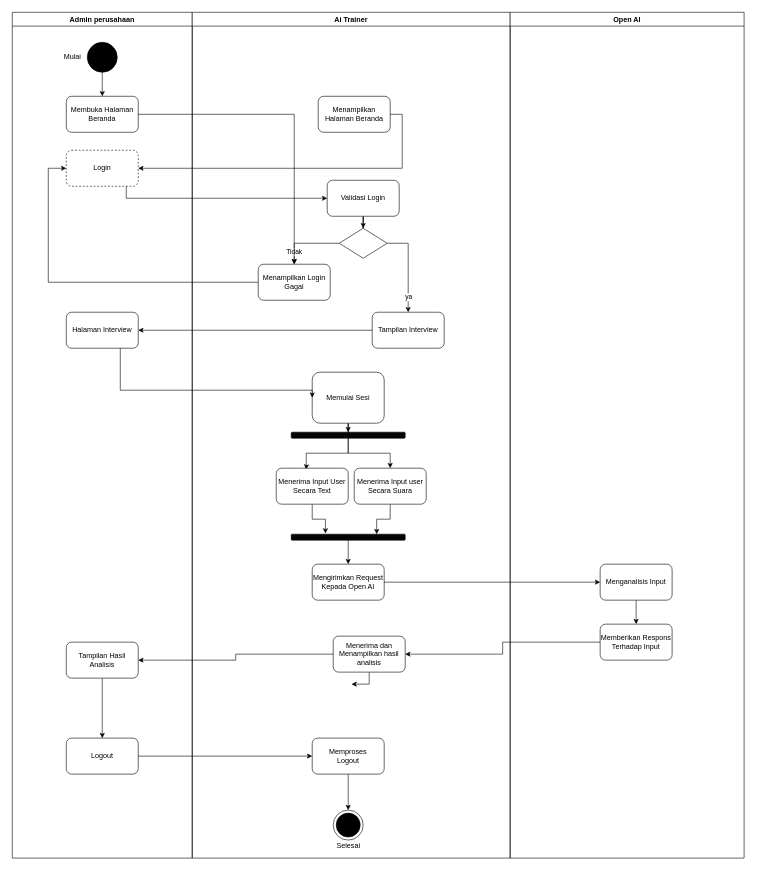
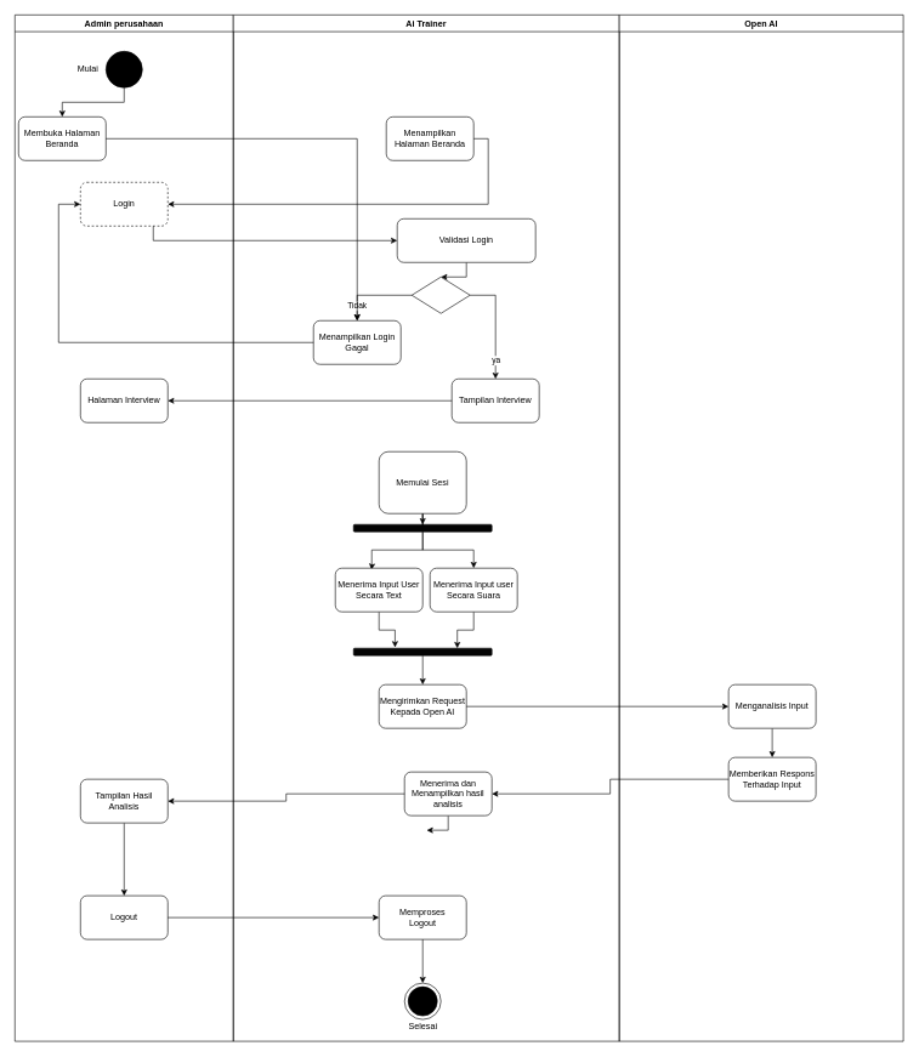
  <mxCell id="0" />
  <mxCell id="1" parent="0" />
  <mxCell id="2" value="Admin perusahaan" style="swimlane;whiteSpace=wrap;html=1;" parent="1" vertex="1"><mxGeometry y="20" width="300" height="1410" as="geometry" x="20" /></mxCell>
  <mxCell id="3" style="edgeStyle=orthogonalEdgeStyle;rounded=0;orthogonalLoop=1;jettySize=auto;html=1;entryX=0.5;entryY=0;entryDx=0;entryDy=0;" parent="2" source="4" target="6" edge="1"><mxGeometry relative="1" as="geometry" /></mxCell>
  <mxCell id="4" value="" style="ellipse;whiteSpace=wrap;html=1;aspect=fixed;strokeColor=#000000;fillColor=#000000;" parent="2" vertex="1"><mxGeometry x="125" y="50" width="50" height="50" as="geometry" /></mxCell>
  <mxCell id="5" value="Mulai" style="text;html=1;align=center;verticalAlign=middle;resizable=0;points=[];autosize=1;strokeColor=none;fillColor=none;" parent="2" vertex="1"><mxGeometry x="75" y="60" width="50" height="30" as="geometry" /></mxCell>
- <mxCell id="6" value="Membuka Halaman Beranda" style="rounded=1;whiteSpace=wrap;html=1;" parent="2" vertex="1"><mxGeometry x="90" y="140" width="120" height="60" as="geometry" /></mxCell>
+ <mxCell id="6" value="Membuka Halaman Beranda" style="rounded=1;whiteSpace=wrap;html=1;" parent="2" vertex="1"><mxGeometry x="5" y="140" width="120" height="60" as="geometry" /></mxCell>
  <mxCell id="7" value="Login" style="rounded=1;whiteSpace=wrap;html=1;dashed=1;" parent="2" vertex="1"><mxGeometry x="90" y="230" width="120" height="60" as="geometry" /></mxCell>
  <mxCell id="8" value="Halaman Interview" style="rounded=1;whiteSpace=wrap;html=1;" parent="2" vertex="1"><mxGeometry x="90" y="500" width="120" height="60" as="geometry" /></mxCell>
  <mxCell id="9" style="edgeStyle=orthogonalEdgeStyle;rounded=0;orthogonalLoop=1;jettySize=auto;html=1;entryX=0.5;entryY=0;entryDx=0;entryDy=0;" edge="1" parent="2" source="10" target="11"><mxGeometry relative="1" as="geometry"><mxPoint x="150" y="1110" as="targetPoint" /></mxGeometry></mxCell>
  <mxCell id="10" value="Tampilan Hasil Analisis" style="rounded=1;whiteSpace=wrap;html=1;" parent="2" vertex="1"><mxGeometry x="90" y="1050" width="120" height="60" as="geometry" /></mxCell>
  <mxCell id="11" value="Logout" style="rounded=1;whiteSpace=wrap;html=1;" vertex="1" parent="2"><mxGeometry x="90" y="1210" width="120" height="60" as="geometry" /></mxCell>
  <mxCell id="12" value="Ai Trainer" style="swimlane;whiteSpace=wrap;html=1;" parent="1" vertex="1"><mxGeometry x="320" y="20" width="530" height="1410" as="geometry" /></mxCell>
  <mxCell id="13" value="Menampilkan Halaman Beranda" style="rounded=1;whiteSpace=wrap;html=1;" parent="12" vertex="1"><mxGeometry x="210" y="140" width="120" height="60" as="geometry" /></mxCell>
  <mxCell id="14" style="edgeStyle=orthogonalEdgeStyle;rounded=0;orthogonalLoop=1;jettySize=auto;html=1;entryX=0.5;entryY=0;entryDx=0;entryDy=0;" parent="12" source="15" target="18" edge="1"><mxGeometry relative="1" as="geometry" /></mxCell>
- <mxCell id="15" value="Validasi Login" style="rounded=1;whiteSpace=wrap;html=1;" parent="12" vertex="1"><mxGeometry x="225" y="280" width="120" height="60" as="geometry" /></mxCell>
+ <mxCell id="15" value="Validasi Login" style="rounded=1;whiteSpace=wrap;html=1;" parent="12" vertex="1"><mxGeometry x="225" y="280" width="190" height="60" as="geometry" /></mxCell>
  <mxCell id="16" style="edgeStyle=orthogonalEdgeStyle;rounded=0;orthogonalLoop=1;jettySize=auto;html=1;entryX=0.5;entryY=0;entryDx=0;entryDy=0;" parent="12" source="18" target="19" edge="1"><mxGeometry relative="1" as="geometry"><Array as="points"><mxPoint x="360" y="385" /><mxPoint x="360" y="500" /></Array></mxGeometry></mxCell>
  <mxCell id="17" value="ya" style="edgeLabel;html=1;align=center;verticalAlign=middle;resizable=0;points=[];" parent="16" vertex="1" connectable="0"><mxGeometry x="0.643" y="-3" relative="1" as="geometry"><mxPoint x="3" y="1" as="offset" /></mxGeometry></mxCell>
  <mxCell id="18" value="" style="rhombus;whiteSpace=wrap;html=1;" parent="12" vertex="1"><mxGeometry x="245" y="360" width="80" height="50" as="geometry" /></mxCell>
  <mxCell id="19" value="Tampilan Interview" style="rounded=1;whiteSpace=wrap;html=1;" parent="12" vertex="1"><mxGeometry x="300" y="500" width="120" height="60" as="geometry" /></mxCell>
  <mxCell id="20" value="Menampilkan Login Gagal" style="rounded=1;whiteSpace=wrap;html=1;" parent="12" vertex="1"><mxGeometry x="110" y="420" width="120" height="60" as="geometry" /></mxCell>
  <mxCell id="21" style="edgeStyle=orthogonalEdgeStyle;rounded=0;orthogonalLoop=1;jettySize=auto;html=1;entryX=0.5;entryY=0;entryDx=0;entryDy=0;exitX=0;exitY=0.5;exitDx=0;exitDy=0;" parent="12" source="18" target="20" edge="1"><mxGeometry relative="1" as="geometry"><mxPoint x="180" y="445" as="sourcePoint" /><mxPoint x="110" y="490" as="targetPoint" /><Array as="points"><mxPoint x="170" y="385" /><mxPoint x="170" y="420" /></Array></mxGeometry></mxCell>
  <mxCell id="22" value="Tidak" style="edgeLabel;html=1;align=center;verticalAlign=middle;resizable=0;points=[];" parent="21" vertex="1" connectable="0"><mxGeometry x="0.621" y="-1" relative="1" as="geometry"><mxPoint as="offset" /></mxGeometry></mxCell>
  <mxCell id="23" style="edgeStyle=orthogonalEdgeStyle;rounded=0;orthogonalLoop=1;jettySize=auto;html=1;entryX=0.5;entryY=0;entryDx=0;entryDy=0;" parent="12" source="24" target="27" edge="1"><mxGeometry relative="1" as="geometry" /></mxCell>
  <mxCell id="24" value="Memulai Sesi" style="rounded=1;whiteSpace=wrap;html=1;" parent="12" vertex="1"><mxGeometry x="200" y="600" width="120" height="85" as="geometry" /></mxCell>
  <mxCell id="25" style="edgeStyle=orthogonalEdgeStyle;rounded=0;orthogonalLoop=1;jettySize=auto;html=1;entryX=0.415;entryY=0.037;entryDx=0;entryDy=0;entryPerimeter=0;" parent="12" source="27" target="29" edge="1"><mxGeometry relative="1" as="geometry"><Array as="points"><mxPoint x="260" y="735" /><mxPoint x="190" y="735" /><mxPoint x="190" y="760" /></Array></mxGeometry></mxCell>
  <mxCell id="26" style="edgeStyle=orthogonalEdgeStyle;rounded=0;orthogonalLoop=1;jettySize=auto;html=1;entryX=0.5;entryY=0;entryDx=0;entryDy=0;" parent="12" source="27" target="31" edge="1"><mxGeometry relative="1" as="geometry" /></mxCell>
  <mxCell id="27" value="" style="rounded=1;whiteSpace=wrap;html=1;fillColor=light-dark(#040404, #ededed);" parent="12" vertex="1"><mxGeometry x="165" y="700" width="190" height="10" as="geometry" /></mxCell>
  <mxCell id="28" style="edgeStyle=orthogonalEdgeStyle;rounded=0;orthogonalLoop=1;jettySize=auto;html=1;entryX=0.3;entryY=-0.117;entryDx=0;entryDy=0;entryPerimeter=0;" parent="12" source="29" target="33" edge="1"><mxGeometry relative="1" as="geometry" /></mxCell>
  <mxCell id="29" value="Menerima Input User Secara Text" style="rounded=1;whiteSpace=wrap;html=1;" parent="12" vertex="1"><mxGeometry x="140" y="760" width="120" height="60" as="geometry" /></mxCell>
  <mxCell id="30" style="edgeStyle=orthogonalEdgeStyle;rounded=0;orthogonalLoop=1;jettySize=auto;html=1;entryX=0.75;entryY=0;entryDx=0;entryDy=0;" parent="12" source="31" target="33" edge="1"><mxGeometry relative="1" as="geometry" /></mxCell>
  <mxCell id="31" value="Menerima Input user Secara Suara" style="rounded=1;whiteSpace=wrap;html=1;" parent="12" vertex="1"><mxGeometry x="270" y="760" width="120" height="60" as="geometry" /></mxCell>
  <mxCell id="32" style="edgeStyle=orthogonalEdgeStyle;rounded=0;orthogonalLoop=1;jettySize=auto;html=1;" edge="1" parent="12" source="33" target="34"><mxGeometry relative="1" as="geometry" /></mxCell>
  <mxCell id="33" value="" style="rounded=1;whiteSpace=wrap;html=1;fillColor=light-dark(#040404, #ededed);" parent="12" vertex="1"><mxGeometry x="165" y="870" width="190" height="10" as="geometry" /></mxCell>
  <mxCell id="34" value="Mengirimkan Request Kepada Open AI" style="rounded=1;whiteSpace=wrap;html=1;" parent="12" vertex="1"><mxGeometry x="200" y="920" width="120" height="60" as="geometry" /></mxCell>
  <mxCell id="35" style="edgeStyle=orthogonalEdgeStyle;rounded=0;orthogonalLoop=1;jettySize=auto;html=1;entryX=0.5;entryY=0;entryDx=0;entryDy=0;" parent="12" source="36" edge="1"><mxGeometry relative="1" as="geometry"><mxPoint x="265" y="1120.0" as="targetPoint" /></mxGeometry></mxCell>
  <mxCell id="36" value="Menerima dan Menampilkan hasil analisis" style="rounded=1;whiteSpace=wrap;html=1;" parent="12" vertex="1"><mxGeometry x="235" y="1040" width="120" height="60" as="geometry" /></mxCell>
  <mxCell id="37" style="edgeStyle=orthogonalEdgeStyle;rounded=0;orthogonalLoop=1;jettySize=auto;html=1;entryX=0.5;entryY=0;entryDx=0;entryDy=0;" edge="1" parent="12" source="38" target="39"><mxGeometry relative="1" as="geometry" /></mxCell>
  <mxCell id="38" value="Memproses&lt;div&gt;Logout&lt;/div&gt;" style="rounded=1;whiteSpace=wrap;html=1;" vertex="1" parent="12"><mxGeometry x="200" y="1210" width="120" height="60" as="geometry" /></mxCell>
  <mxCell id="39" value="" style="ellipse;whiteSpace=wrap;html=1;aspect=fixed;strokeColor=#000000;fillColor=#FFFFFF;" vertex="1" parent="12"><mxGeometry x="235" y="1330" width="50" height="50" as="geometry" /></mxCell>
  <mxCell id="40" value="" style="ellipse;whiteSpace=wrap;html=1;aspect=fixed;strokeColor=#000000;fillColor=#000000;" vertex="1" parent="12"><mxGeometry x="240" y="1335" width="40" height="40" as="geometry" /></mxCell>
  <mxCell id="41" value="Selesai" style="text;html=1;align=center;verticalAlign=middle;resizable=0;points=[];autosize=1;strokeColor=none;fillColor=none;" vertex="1" parent="12"><mxGeometry x="230" y="1375" width="60" height="30" as="geometry" /></mxCell>
  <mxCell id="42" style="edgeStyle=orthogonalEdgeStyle;rounded=0;orthogonalLoop=1;jettySize=auto;html=1;" parent="1" source="6" target="20" edge="1"><mxGeometry relative="1" as="geometry" /></mxCell>
  <mxCell id="43" style="edgeStyle=orthogonalEdgeStyle;rounded=0;orthogonalLoop=1;jettySize=auto;html=1;entryX=1;entryY=0.5;entryDx=0;entryDy=0;" parent="1" source="13" target="7" edge="1"><mxGeometry relative="1" as="geometry"><Array as="points"><mxPoint x="670" y="280" /></Array></mxGeometry></mxCell>
  <mxCell id="44" style="edgeStyle=orthogonalEdgeStyle;rounded=0;orthogonalLoop=1;jettySize=auto;html=1;entryX=0;entryY=0.5;entryDx=0;entryDy=0;" parent="1" source="7" target="15" edge="1"><mxGeometry relative="1" as="geometry"><Array as="points"><mxPoint x="210" y="330" /></Array></mxGeometry></mxCell>
  <mxCell id="45" style="edgeStyle=orthogonalEdgeStyle;rounded=0;orthogonalLoop=1;jettySize=auto;html=1;entryX=0;entryY=0.5;entryDx=0;entryDy=0;" parent="1" source="20" target="7" edge="1"><mxGeometry relative="1" as="geometry"><Array as="points"><mxPoint x="80" y="470" /><mxPoint x="80" y="280" /></Array></mxGeometry></mxCell>
  <mxCell id="46" style="edgeStyle=orthogonalEdgeStyle;rounded=0;orthogonalLoop=1;jettySize=auto;html=1;" parent="1" source="19" target="8" edge="1"><mxGeometry relative="1" as="geometry" /></mxCell>
- <mxCell id="47" style="edgeStyle=orthogonalEdgeStyle;rounded=0;orthogonalLoop=1;jettySize=auto;html=1;entryX=0;entryY=0.5;entryDx=0;entryDy=0;" parent="1" source="8" target="24" edge="1"><mxGeometry relative="1" as="geometry"><Array as="points"><mxPoint x="200" y="650" /></Array></mxGeometry></mxCell>
  <mxCell id="48" value="Open AI" style="swimlane;whiteSpace=wrap;html=1;" vertex="1" parent="1"><mxGeometry x="850" y="20" width="390" height="1410" as="geometry" /></mxCell>
  <mxCell id="49" style="edgeStyle=orthogonalEdgeStyle;rounded=0;orthogonalLoop=1;jettySize=auto;html=1;entryX=0.5;entryY=0;entryDx=0;entryDy=0;" edge="1" parent="48" source="50" target="51"><mxGeometry relative="1" as="geometry" /></mxCell>
  <mxCell id="50" value="Menganalisis Input" style="rounded=1;whiteSpace=wrap;html=1;" vertex="1" parent="48"><mxGeometry x="150" y="920" width="120" height="60" as="geometry" /></mxCell>
  <mxCell id="51" value="Memberikan Respons Terhadap Input" style="rounded=1;whiteSpace=wrap;html=1;" vertex="1" parent="48"><mxGeometry x="150" y="1020" width="120" height="60" as="geometry" /></mxCell>
  <mxCell id="52" style="edgeStyle=orthogonalEdgeStyle;rounded=0;orthogonalLoop=1;jettySize=auto;html=1;entryX=0;entryY=0.5;entryDx=0;entryDy=0;" edge="1" parent="1" source="34" target="50"><mxGeometry relative="1" as="geometry" /></mxCell>
  <mxCell id="53" style="edgeStyle=orthogonalEdgeStyle;rounded=0;orthogonalLoop=1;jettySize=auto;html=1;entryX=1;entryY=0.5;entryDx=0;entryDy=0;" edge="1" parent="1" source="51" target="36"><mxGeometry relative="1" as="geometry" /></mxCell>
  <mxCell id="54" style="edgeStyle=orthogonalEdgeStyle;rounded=0;orthogonalLoop=1;jettySize=auto;html=1;entryX=1;entryY=0.5;entryDx=0;entryDy=0;" edge="1" parent="1" source="36" target="10"><mxGeometry relative="1" as="geometry" /></mxCell>
  <mxCell id="55" style="edgeStyle=orthogonalEdgeStyle;rounded=0;orthogonalLoop=1;jettySize=auto;html=1;entryX=0;entryY=0.5;entryDx=0;entryDy=0;" edge="1" parent="1" source="11" target="38"><mxGeometry relative="1" as="geometry" /></mxCell>
